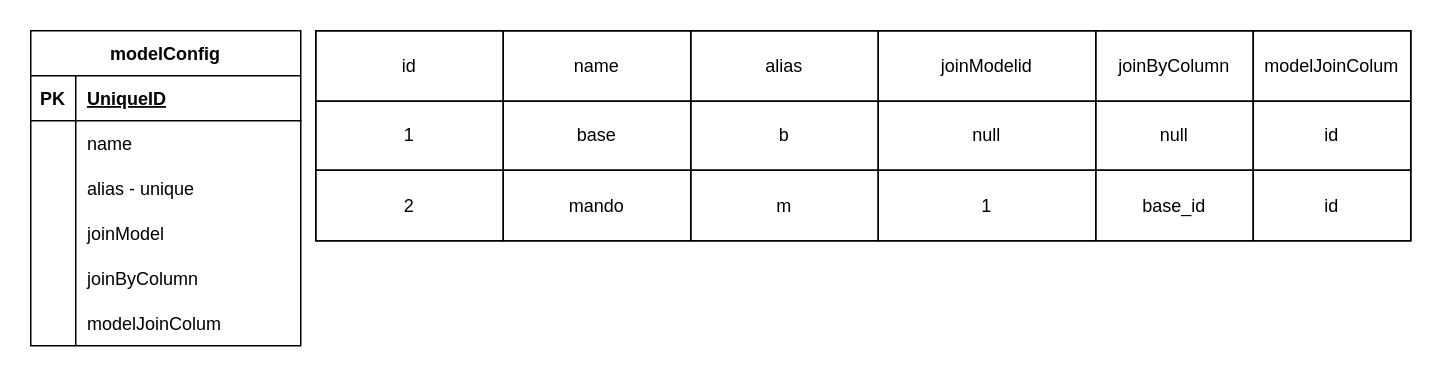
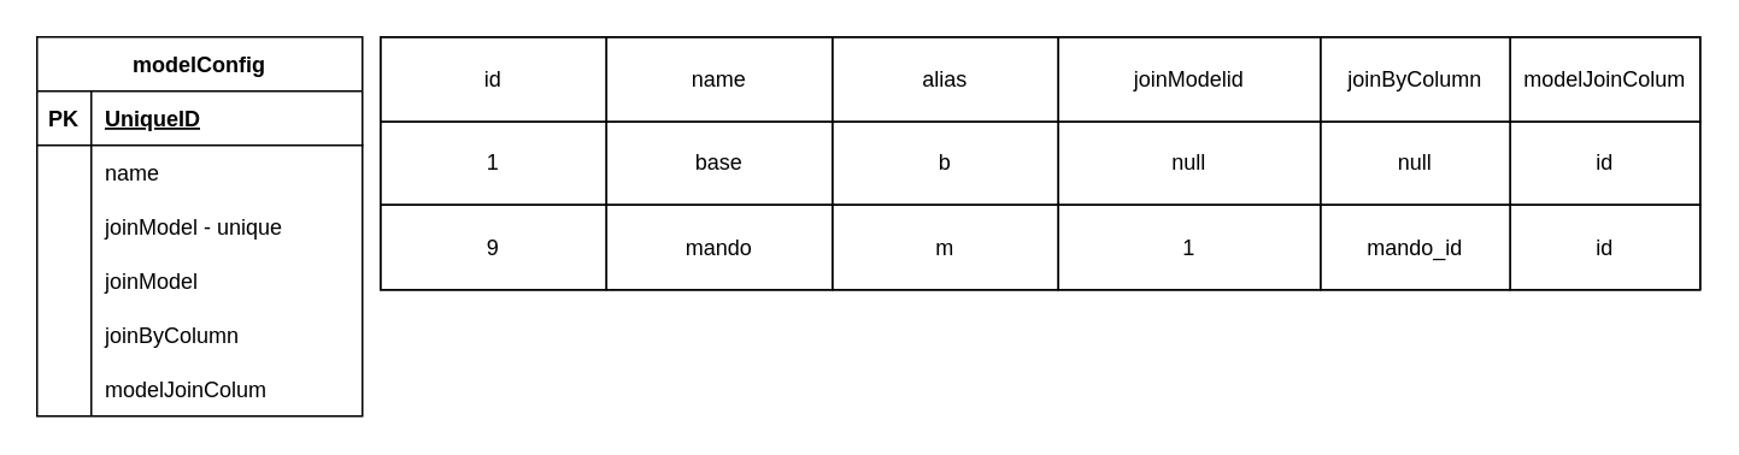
  <mxCell id="0" />
  <mxCell id="1" parent="0" />
  <mxCell id="2" value="modelConfig" style="shape=table;startSize=30;container=1;collapsible=1;childLayout=tableLayout;fixedRows=1;rowLines=0;fontStyle=1;align=center;resizeLast=1;" vertex="1" parent="1"><mxGeometry x="20" y="20" width="180" height="210" as="geometry" /></mxCell>
  <mxCell id="3" value="" style="shape=tableRow;horizontal=0;startSize=0;swimlaneHead=0;swimlaneBody=0;fillColor=none;collapsible=0;dropTarget=0;points=[[0,0.5],[1,0.5]];portConstraint=eastwest;top=0;left=0;right=0;bottom=1;" vertex="1" parent="2"><mxGeometry y="30" width="180" height="30" as="geometry" /></mxCell>
  <mxCell id="4" value="PK" style="shape=partialRectangle;connectable=0;fillColor=none;top=0;left=0;bottom=0;right=0;fontStyle=1;overflow=hidden;" vertex="1" parent="3"><mxGeometry width="30" height="30" as="geometry"><mxRectangle width="30" height="30" as="alternateBounds" /></mxGeometry></mxCell>
  <mxCell id="5" value="UniqueID" style="shape=partialRectangle;connectable=0;fillColor=none;top=0;left=0;bottom=0;right=0;align=left;spacingLeft=6;fontStyle=5;overflow=hidden;" vertex="1" parent="3"><mxGeometry x="30" width="150" height="30" as="geometry"><mxRectangle width="150" height="30" as="alternateBounds" /></mxGeometry></mxCell>
  <mxCell id="6" value="" style="shape=tableRow;horizontal=0;startSize=0;swimlaneHead=0;swimlaneBody=0;fillColor=none;collapsible=0;dropTarget=0;points=[[0,0.5],[1,0.5]];portConstraint=eastwest;top=0;left=0;right=0;bottom=0;" vertex="1" parent="2"><mxGeometry y="60" width="180" height="30" as="geometry" /></mxCell>
  <mxCell id="7" value="" style="shape=partialRectangle;connectable=0;fillColor=none;top=0;left=0;bottom=0;right=0;editable=1;overflow=hidden;" vertex="1" parent="6"><mxGeometry width="30" height="30" as="geometry"><mxRectangle width="30" height="30" as="alternateBounds" /></mxGeometry></mxCell>
  <mxCell id="8" value="name" style="shape=partialRectangle;connectable=0;fillColor=none;top=0;left=0;bottom=0;right=0;align=left;spacingLeft=6;overflow=hidden;" vertex="1" parent="6"><mxGeometry x="30" width="150" height="30" as="geometry"><mxRectangle width="150" height="30" as="alternateBounds" /></mxGeometry></mxCell>
  <mxCell id="9" value="" style="shape=tableRow;horizontal=0;startSize=0;swimlaneHead=0;swimlaneBody=0;fillColor=none;collapsible=0;dropTarget=0;points=[[0,0.5],[1,0.5]];portConstraint=eastwest;top=0;left=0;right=0;bottom=0;" vertex="1" parent="2"><mxGeometry y="90" width="180" height="30" as="geometry" /></mxCell>
  <mxCell id="10" value="" style="shape=partialRectangle;connectable=0;fillColor=none;top=0;left=0;bottom=0;right=0;editable=1;overflow=hidden;" vertex="1" parent="9"><mxGeometry width="30" height="30" as="geometry"><mxRectangle width="30" height="30" as="alternateBounds" /></mxGeometry></mxCell>
- <mxCell id="11" value="alias - unique" style="shape=partialRectangle;connectable=0;fillColor=none;top=0;left=0;bottom=0;right=0;align=left;spacingLeft=6;overflow=hidden;" vertex="1" parent="9"><mxGeometry x="30" width="150" height="30" as="geometry"><mxRectangle width="150" height="30" as="alternateBounds" /></mxGeometry></mxCell>
+ <mxCell id="11" value="joinModel - unique" style="shape=partialRectangle;connectable=0;fillColor=none;top=0;left=0;bottom=0;right=0;align=left;spacingLeft=6;overflow=hidden;" vertex="1" parent="9"><mxGeometry x="30" width="150" height="30" as="geometry"><mxRectangle width="150" height="30" as="alternateBounds" /></mxGeometry></mxCell>
  <mxCell id="12" value="" style="shape=tableRow;horizontal=0;startSize=0;swimlaneHead=0;swimlaneBody=0;fillColor=none;collapsible=0;dropTarget=0;points=[[0,0.5],[1,0.5]];portConstraint=eastwest;top=0;left=0;right=0;bottom=0;" vertex="1" parent="2"><mxGeometry y="120" width="180" height="30" as="geometry" /></mxCell>
  <mxCell id="13" value="" style="shape=partialRectangle;connectable=0;fillColor=none;top=0;left=0;bottom=0;right=0;editable=1;overflow=hidden;" vertex="1" parent="12"><mxGeometry width="30" height="30" as="geometry"><mxRectangle width="30" height="30" as="alternateBounds" /></mxGeometry></mxCell>
  <mxCell id="14" value="joinModel" style="shape=partialRectangle;connectable=0;fillColor=none;top=0;left=0;bottom=0;right=0;align=left;spacingLeft=6;overflow=hidden;" vertex="1" parent="12"><mxGeometry x="30" width="150" height="30" as="geometry"><mxRectangle width="150" height="30" as="alternateBounds" /></mxGeometry></mxCell>
  <mxCell id="15" style="shape=tableRow;horizontal=0;startSize=0;swimlaneHead=0;swimlaneBody=0;fillColor=none;collapsible=0;dropTarget=0;points=[[0,0.5],[1,0.5]];portConstraint=eastwest;top=0;left=0;right=0;bottom=0;" vertex="1" parent="2"><mxGeometry y="150" width="180" height="30" as="geometry" /></mxCell>
  <mxCell id="16" style="shape=partialRectangle;connectable=0;fillColor=none;top=0;left=0;bottom=0;right=0;editable=1;overflow=hidden;" vertex="1" parent="15"><mxGeometry width="30" height="30" as="geometry"><mxRectangle width="30" height="30" as="alternateBounds" /></mxGeometry></mxCell>
  <mxCell id="17" value="joinByColumn" style="shape=partialRectangle;connectable=0;fillColor=none;top=0;left=0;bottom=0;right=0;align=left;spacingLeft=6;overflow=hidden;" vertex="1" parent="15"><mxGeometry x="30" width="150" height="30" as="geometry"><mxRectangle width="150" height="30" as="alternateBounds" /></mxGeometry></mxCell>
  <mxCell id="18" style="shape=tableRow;horizontal=0;startSize=0;swimlaneHead=0;swimlaneBody=0;fillColor=none;collapsible=0;dropTarget=0;points=[[0,0.5],[1,0.5]];portConstraint=eastwest;top=0;left=0;right=0;bottom=0;" vertex="1" parent="2"><mxGeometry y="180" width="180" height="30" as="geometry" /></mxCell>
  <mxCell id="19" style="shape=partialRectangle;connectable=0;fillColor=none;top=0;left=0;bottom=0;right=0;editable=1;overflow=hidden;" vertex="1" parent="18"><mxGeometry width="30" height="30" as="geometry"><mxRectangle width="30" height="30" as="alternateBounds" /></mxGeometry></mxCell>
  <mxCell id="20" value="modelJoinColum" style="shape=partialRectangle;connectable=0;fillColor=none;top=0;left=0;bottom=0;right=0;align=left;spacingLeft=6;overflow=hidden;" vertex="1" parent="18"><mxGeometry x="30" width="150" height="30" as="geometry"><mxRectangle width="150" height="30" as="alternateBounds" /></mxGeometry></mxCell>
  <mxCell id="21" value="" style="childLayout=tableLayout;recursiveResize=0;shadow=0;fillColor=none;" vertex="1" parent="1"><mxGeometry x="210" y="20" width="730" height="140" as="geometry" /></mxCell>
  <mxCell id="22" value="" style="shape=tableRow;horizontal=0;startSize=0;swimlaneHead=0;swimlaneBody=0;top=0;left=0;bottom=0;right=0;dropTarget=0;collapsible=0;recursiveResize=0;expand=0;fontStyle=0;fillColor=none;strokeColor=inherit;" vertex="1" parent="21"><mxGeometry width="730" height="47" as="geometry" /></mxCell>
  <mxCell id="23" value="id" style="connectable=0;recursiveResize=0;strokeColor=inherit;fillColor=none;align=center;whiteSpace=wrap;html=1;" vertex="1" parent="22"><mxGeometry width="125" height="47" as="geometry"><mxRectangle width="125" height="47" as="alternateBounds" /></mxGeometry></mxCell>
  <mxCell id="24" value="name" style="connectable=0;recursiveResize=0;strokeColor=inherit;fillColor=none;align=center;whiteSpace=wrap;html=1;" vertex="1" parent="22"><mxGeometry x="125" width="125" height="47" as="geometry"><mxRectangle width="125" height="47" as="alternateBounds" /></mxGeometry></mxCell>
  <mxCell id="25" value="alias" style="connectable=0;recursiveResize=0;strokeColor=inherit;fillColor=none;align=center;whiteSpace=wrap;html=1;" vertex="1" parent="22"><mxGeometry x="250" width="125" height="47" as="geometry"><mxRectangle width="125" height="47" as="alternateBounds" /></mxGeometry></mxCell>
  <mxCell id="26" value="joinModelid" style="connectable=0;recursiveResize=0;strokeColor=inherit;fillColor=none;align=center;whiteSpace=wrap;html=1;" vertex="1" parent="22"><mxGeometry x="375" width="145" height="47" as="geometry"><mxRectangle width="145" height="47" as="alternateBounds" /></mxGeometry></mxCell>
  <mxCell id="27" value="&lt;span style=&quot;text-align: left;&quot;&gt;joinByColumn&lt;/span&gt;" style="connectable=0;recursiveResize=0;strokeColor=inherit;fillColor=none;align=center;whiteSpace=wrap;html=1;" vertex="1" parent="22"><mxGeometry x="520" width="105" height="47" as="geometry"><mxRectangle width="105" height="47" as="alternateBounds" /></mxGeometry></mxCell>
  <mxCell id="28" value="&lt;span style=&quot;text-align: left;&quot;&gt;modelJoinColum&lt;/span&gt;" style="connectable=0;recursiveResize=0;strokeColor=inherit;fillColor=none;align=center;whiteSpace=wrap;html=1;" vertex="1" parent="22"><mxGeometry x="625" width="105" height="47" as="geometry"><mxRectangle width="105" height="47" as="alternateBounds" /></mxGeometry></mxCell>
  <mxCell id="29" style="shape=tableRow;horizontal=0;startSize=0;swimlaneHead=0;swimlaneBody=0;top=0;left=0;bottom=0;right=0;dropTarget=0;collapsible=0;recursiveResize=0;expand=0;fontStyle=0;fillColor=none;strokeColor=inherit;" vertex="1" parent="21"><mxGeometry y="47" width="730" height="46" as="geometry" /></mxCell>
  <mxCell id="30" value="1" style="connectable=0;recursiveResize=0;strokeColor=inherit;fillColor=none;align=center;whiteSpace=wrap;html=1;" vertex="1" parent="29"><mxGeometry width="125" height="46" as="geometry"><mxRectangle width="125" height="46" as="alternateBounds" /></mxGeometry></mxCell>
  <mxCell id="31" value="base" style="connectable=0;recursiveResize=0;strokeColor=inherit;fillColor=none;align=center;whiteSpace=wrap;html=1;" vertex="1" parent="29"><mxGeometry x="125" width="125" height="46" as="geometry"><mxRectangle width="125" height="46" as="alternateBounds" /></mxGeometry></mxCell>
  <mxCell id="32" value="b" style="connectable=0;recursiveResize=0;strokeColor=inherit;fillColor=none;align=center;whiteSpace=wrap;html=1;" vertex="1" parent="29"><mxGeometry x="250" width="125" height="46" as="geometry"><mxRectangle width="125" height="46" as="alternateBounds" /></mxGeometry></mxCell>
  <mxCell id="33" value="null" style="connectable=0;recursiveResize=0;strokeColor=inherit;fillColor=none;align=center;whiteSpace=wrap;html=1;" vertex="1" parent="29"><mxGeometry x="375" width="145" height="46" as="geometry"><mxRectangle width="145" height="46" as="alternateBounds" /></mxGeometry></mxCell>
  <mxCell id="34" value="null" style="connectable=0;recursiveResize=0;strokeColor=inherit;fillColor=none;align=center;whiteSpace=wrap;html=1;" vertex="1" parent="29"><mxGeometry x="520" width="105" height="46" as="geometry"><mxRectangle width="105" height="46" as="alternateBounds" /></mxGeometry></mxCell>
  <mxCell id="35" value="id" style="connectable=0;recursiveResize=0;strokeColor=inherit;fillColor=none;align=center;whiteSpace=wrap;html=1;" vertex="1" parent="29"><mxGeometry x="625" width="105" height="46" as="geometry"><mxRectangle width="105" height="46" as="alternateBounds" /></mxGeometry></mxCell>
  <mxCell id="36" style="shape=tableRow;horizontal=0;startSize=0;swimlaneHead=0;swimlaneBody=0;top=0;left=0;bottom=0;right=0;dropTarget=0;collapsible=0;recursiveResize=0;expand=0;fontStyle=0;fillColor=none;strokeColor=inherit;" vertex="1" parent="21"><mxGeometry y="93" width="730" height="47" as="geometry" /></mxCell>
- <mxCell id="37" value="2" style="connectable=0;recursiveResize=0;strokeColor=inherit;fillColor=none;align=center;whiteSpace=wrap;html=1;" vertex="1" parent="36"><mxGeometry width="125" height="47" as="geometry"><mxRectangle width="125" height="47" as="alternateBounds" /></mxGeometry></mxCell>
+ <mxCell id="37" value="9" style="connectable=0;recursiveResize=0;strokeColor=inherit;fillColor=none;align=center;whiteSpace=wrap;html=1;" vertex="1" parent="36"><mxGeometry width="125" height="47" as="geometry"><mxRectangle width="125" height="47" as="alternateBounds" /></mxGeometry></mxCell>
  <mxCell id="38" value="mando" style="connectable=0;recursiveResize=0;strokeColor=inherit;fillColor=none;align=center;whiteSpace=wrap;html=1;" vertex="1" parent="36"><mxGeometry x="125" width="125" height="47" as="geometry"><mxRectangle width="125" height="47" as="alternateBounds" /></mxGeometry></mxCell>
  <mxCell id="39" value="m" style="connectable=0;recursiveResize=0;strokeColor=inherit;fillColor=none;align=center;whiteSpace=wrap;html=1;" vertex="1" parent="36"><mxGeometry x="250" width="125" height="47" as="geometry"><mxRectangle width="125" height="47" as="alternateBounds" /></mxGeometry></mxCell>
  <mxCell id="40" value="1" style="connectable=0;recursiveResize=0;strokeColor=inherit;fillColor=none;align=center;whiteSpace=wrap;html=1;" vertex="1" parent="36"><mxGeometry x="375" width="145" height="47" as="geometry"><mxRectangle width="145" height="47" as="alternateBounds" /></mxGeometry></mxCell>
- <mxCell id="41" value="base_id" style="connectable=0;recursiveResize=0;strokeColor=inherit;fillColor=none;align=center;whiteSpace=wrap;html=1;" vertex="1" parent="36"><mxGeometry x="520" width="105" height="47" as="geometry"><mxRectangle width="105" height="47" as="alternateBounds" /></mxGeometry></mxCell>
+ <mxCell id="41" value="mando_id" style="connectable=0;recursiveResize=0;strokeColor=inherit;fillColor=none;align=center;whiteSpace=wrap;html=1;" vertex="1" parent="36"><mxGeometry x="520" width="105" height="47" as="geometry"><mxRectangle width="105" height="47" as="alternateBounds" /></mxGeometry></mxCell>
  <mxCell id="42" value="id" style="connectable=0;recursiveResize=0;strokeColor=inherit;fillColor=none;align=center;whiteSpace=wrap;html=1;" vertex="1" parent="36"><mxGeometry x="625" width="105" height="47" as="geometry"><mxRectangle width="105" height="47" as="alternateBounds" /></mxGeometry></mxCell>
